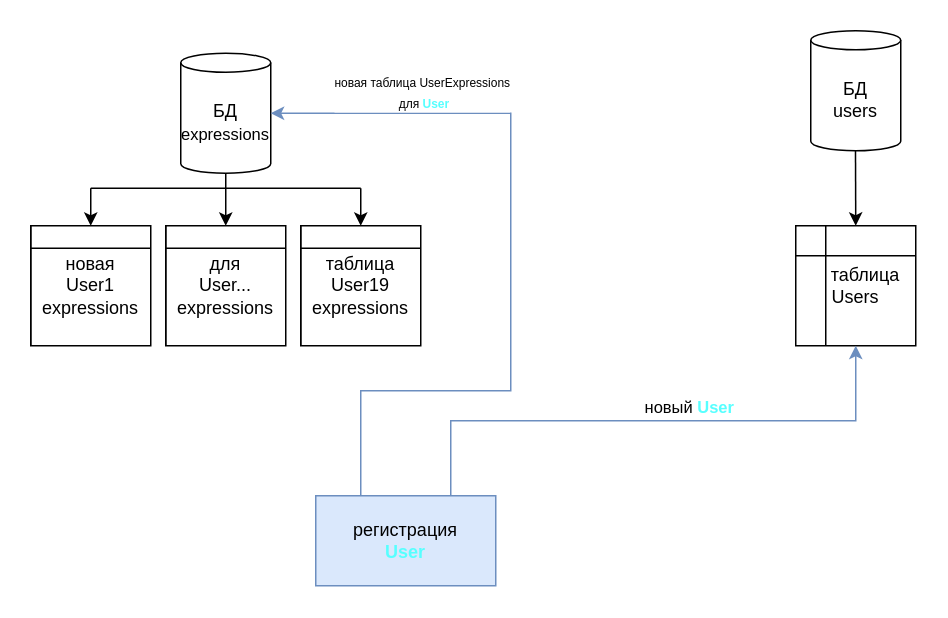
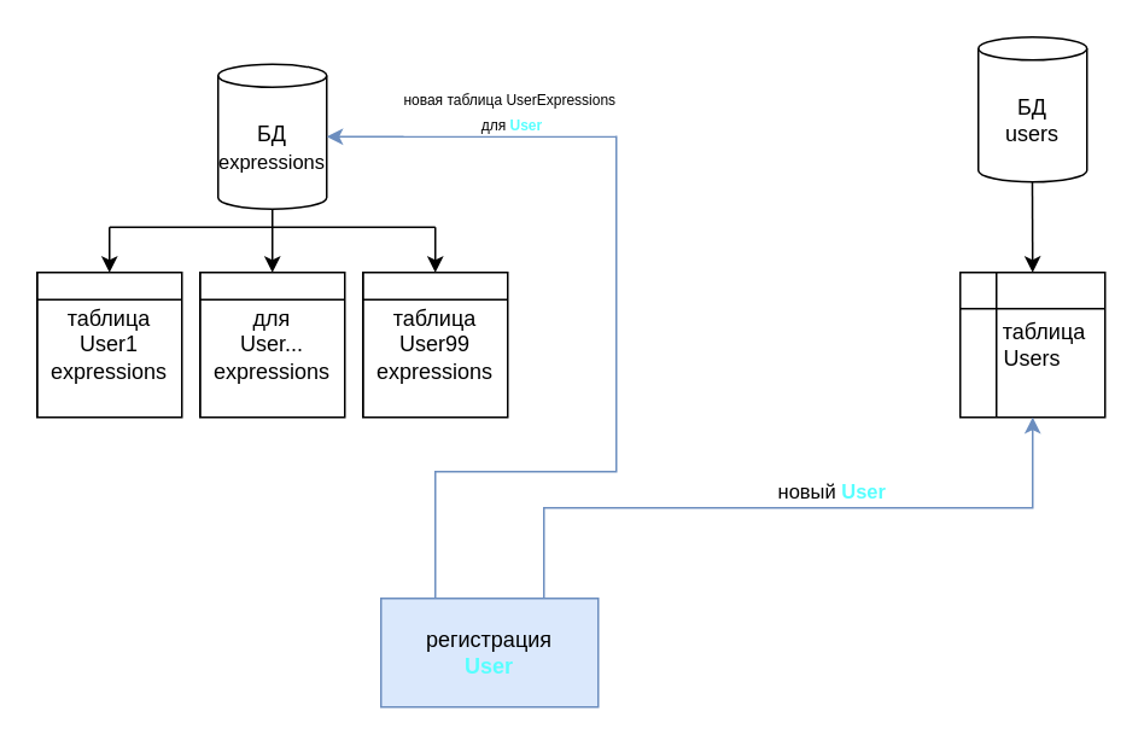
  <mxCell id="0" />
  <mxCell id="1" parent="0" />
  <mxCell id="2" value="регистрация&lt;br&gt;&lt;font color=&quot;#57ffff&quot;&gt;&lt;b&gt;User&lt;/b&gt;&lt;/font&gt;" style="rounded=0;whiteSpace=wrap;html=1;fillColor=#dae8fc;strokeColor=#6c8ebf;" vertex="1" parent="1"><mxGeometry x="210" y="330" width="120" height="60" as="geometry" /></mxCell>
  <mxCell id="3" value="БД&lt;br&gt;users&lt;br&gt;" style="shape=cylinder3;whiteSpace=wrap;html=1;boundedLbl=1;backgroundOutline=1;size=6.333;" vertex="1" parent="1"><mxGeometry x="540" y="20" width="60" height="80" as="geometry" /></mxCell>
  <mxCell id="4" value="" style="endArrow=classic;html=1;rounded=0;entryX=0.5;entryY=0;entryDx=0;entryDy=0;" edge="1" parent="1" target="5"><mxGeometry width="50" height="50" relative="1" as="geometry"><mxPoint x="569.83" y="100" as="sourcePoint" /><mxPoint x="569.83" y="140" as="targetPoint" /></mxGeometry></mxCell>
  <mxCell id="5" value="&amp;nbsp; &amp;nbsp; таблица&lt;br&gt;Users" style="shape=internalStorage;whiteSpace=wrap;html=1;backgroundOutline=1;" vertex="1" parent="1"><mxGeometry x="530" y="150" width="80" height="80" as="geometry" /></mxCell>
  <mxCell id="6" value="БД&lt;br&gt;&lt;font style=&quot;font-size: 11px;&quot;&gt;expressions&lt;/font&gt;" style="shape=cylinder3;whiteSpace=wrap;html=1;boundedLbl=1;backgroundOutline=1;size=6.333;" vertex="1" parent="1"><mxGeometry x="120" y="35" width="60" height="80" as="geometry" /></mxCell>
  <mxCell id="7" value="" style="endArrow=classic;html=1;rounded=0;entryX=0.5;entryY=0;entryDx=0;entryDy=0;" edge="1" parent="1" target="8"><mxGeometry width="50" height="50" relative="1" as="geometry"><mxPoint x="240" y="125" as="sourcePoint" /><mxPoint x="239.83" y="155" as="targetPoint" /></mxGeometry></mxCell>
- <mxCell id="8" value="таблица&lt;br&gt;User19&lt;br&gt;expressions" style="shape=internalStorage;whiteSpace=wrap;html=1;backgroundOutline=1;dx=0;dy=15;" vertex="1" parent="1"><mxGeometry x="200" y="150" width="80" height="80" as="geometry" /></mxCell>
+ <mxCell id="8" value="таблица&lt;br&gt;User99&lt;br&gt;expressions" style="shape=internalStorage;whiteSpace=wrap;html=1;backgroundOutline=1;dx=0;dy=15;" vertex="1" parent="1"><mxGeometry x="200" y="150" width="80" height="80" as="geometry" /></mxCell>
  <mxCell id="9" value="" style="endArrow=none;html=1;rounded=0;" edge="1" parent="1"><mxGeometry width="50" height="50" relative="1" as="geometry"><mxPoint x="60" y="125" as="sourcePoint" /><mxPoint x="240" y="125" as="targetPoint" /></mxGeometry></mxCell>
  <mxCell id="10" value="" style="endArrow=classic;html=1;rounded=0;entryX=0.5;entryY=0;entryDx=0;entryDy=0;exitX=0.5;exitY=1;exitDx=0;exitDy=0;exitPerimeter=0;" edge="1" parent="1" source="6"><mxGeometry width="50" height="50" relative="1" as="geometry"><mxPoint x="150" y="125" as="sourcePoint" /><mxPoint x="150" y="150" as="targetPoint" /></mxGeometry></mxCell>
  <mxCell id="11" value="" style="endArrow=classic;html=1;rounded=0;entryX=0.5;entryY=0;entryDx=0;entryDy=0;" edge="1" parent="1"><mxGeometry width="50" height="50" relative="1" as="geometry"><mxPoint x="60" y="125" as="sourcePoint" /><mxPoint x="60" y="150" as="targetPoint" /></mxGeometry></mxCell>
- <mxCell id="12" value="новая&lt;br&gt;User1&lt;br&gt;expressions" style="shape=internalStorage;whiteSpace=wrap;html=1;backgroundOutline=1;dx=0;dy=15;" vertex="1" parent="1"><mxGeometry x="20" y="150" width="80" height="80" as="geometry" /></mxCell>
+ <mxCell id="12" value="таблица&lt;br&gt;User1&lt;br&gt;expressions" style="shape=internalStorage;whiteSpace=wrap;html=1;backgroundOutline=1;dx=0;dy=15;" vertex="1" parent="1"><mxGeometry x="20" y="150" width="80" height="80" as="geometry" /></mxCell>
  <mxCell id="13" value="для&lt;br&gt;User...&lt;br&gt;expressions" style="shape=internalStorage;whiteSpace=wrap;html=1;backgroundOutline=1;dx=0;dy=15;" vertex="1" parent="1"><mxGeometry x="110" y="150" width="80" height="80" as="geometry" /></mxCell>
  <mxCell id="14" value="" style="endArrow=classic;html=1;rounded=0;exitX=0.75;exitY=0;exitDx=0;exitDy=0;entryX=0.5;entryY=1;entryDx=0;entryDy=0;fillColor=#dae8fc;strokeColor=#6c8ebf;" edge="1" parent="1" source="2" target="5"><mxGeometry width="50" height="50" relative="1" as="geometry"><mxPoint x="330" y="290" as="sourcePoint" /><mxPoint x="570" y="280" as="targetPoint" /><Array as="points"><mxPoint x="300" y="280" /><mxPoint x="570" y="280" /></Array></mxGeometry></mxCell>
  <mxCell id="15" value="новый &lt;font color=&quot;#57ffff&quot;&gt;&lt;b&gt;User&lt;/b&gt;&lt;/font&gt;" style="edgeLabel;html=1;align=center;verticalAlign=middle;resizable=0;points=[];" vertex="1" connectable="0" parent="14"><mxGeometry x="0.122" relative="1" as="geometry"><mxPoint y="-10" as="offset" /></mxGeometry></mxCell>
  <mxCell id="16" value="" style="endArrow=classic;html=1;rounded=0;exitX=0.25;exitY=0;exitDx=0;exitDy=0;entryX=1;entryY=0.5;entryDx=0;entryDy=0;fillColor=#dae8fc;strokeColor=#6c8ebf;entryPerimeter=0;" edge="1" parent="1" source="2" target="6"><mxGeometry width="50" height="50" relative="1" as="geometry"><mxPoint x="330" y="290" as="sourcePoint" /><mxPoint x="380" y="240" as="targetPoint" /><Array as="points"><mxPoint x="240" y="260" /><mxPoint x="340" y="260" /><mxPoint x="340" y="75" /></Array></mxGeometry></mxCell>
  <mxCell id="17" value="&lt;font style=&quot;font-size: 8px;&quot;&gt;новая таблица UserExpressions&lt;br&gt;&amp;nbsp;для &lt;font color=&quot;#57ffff&quot;&gt;&lt;b&gt;User&lt;/b&gt;&lt;/font&gt;&lt;/font&gt;" style="edgeLabel;html=1;align=center;verticalAlign=middle;resizable=0;points=[];" vertex="1" connectable="0" parent="16"><mxGeometry x="-0.297" relative="1" as="geometry"><mxPoint x="-60" y="-189" as="offset" /></mxGeometry></mxCell>
